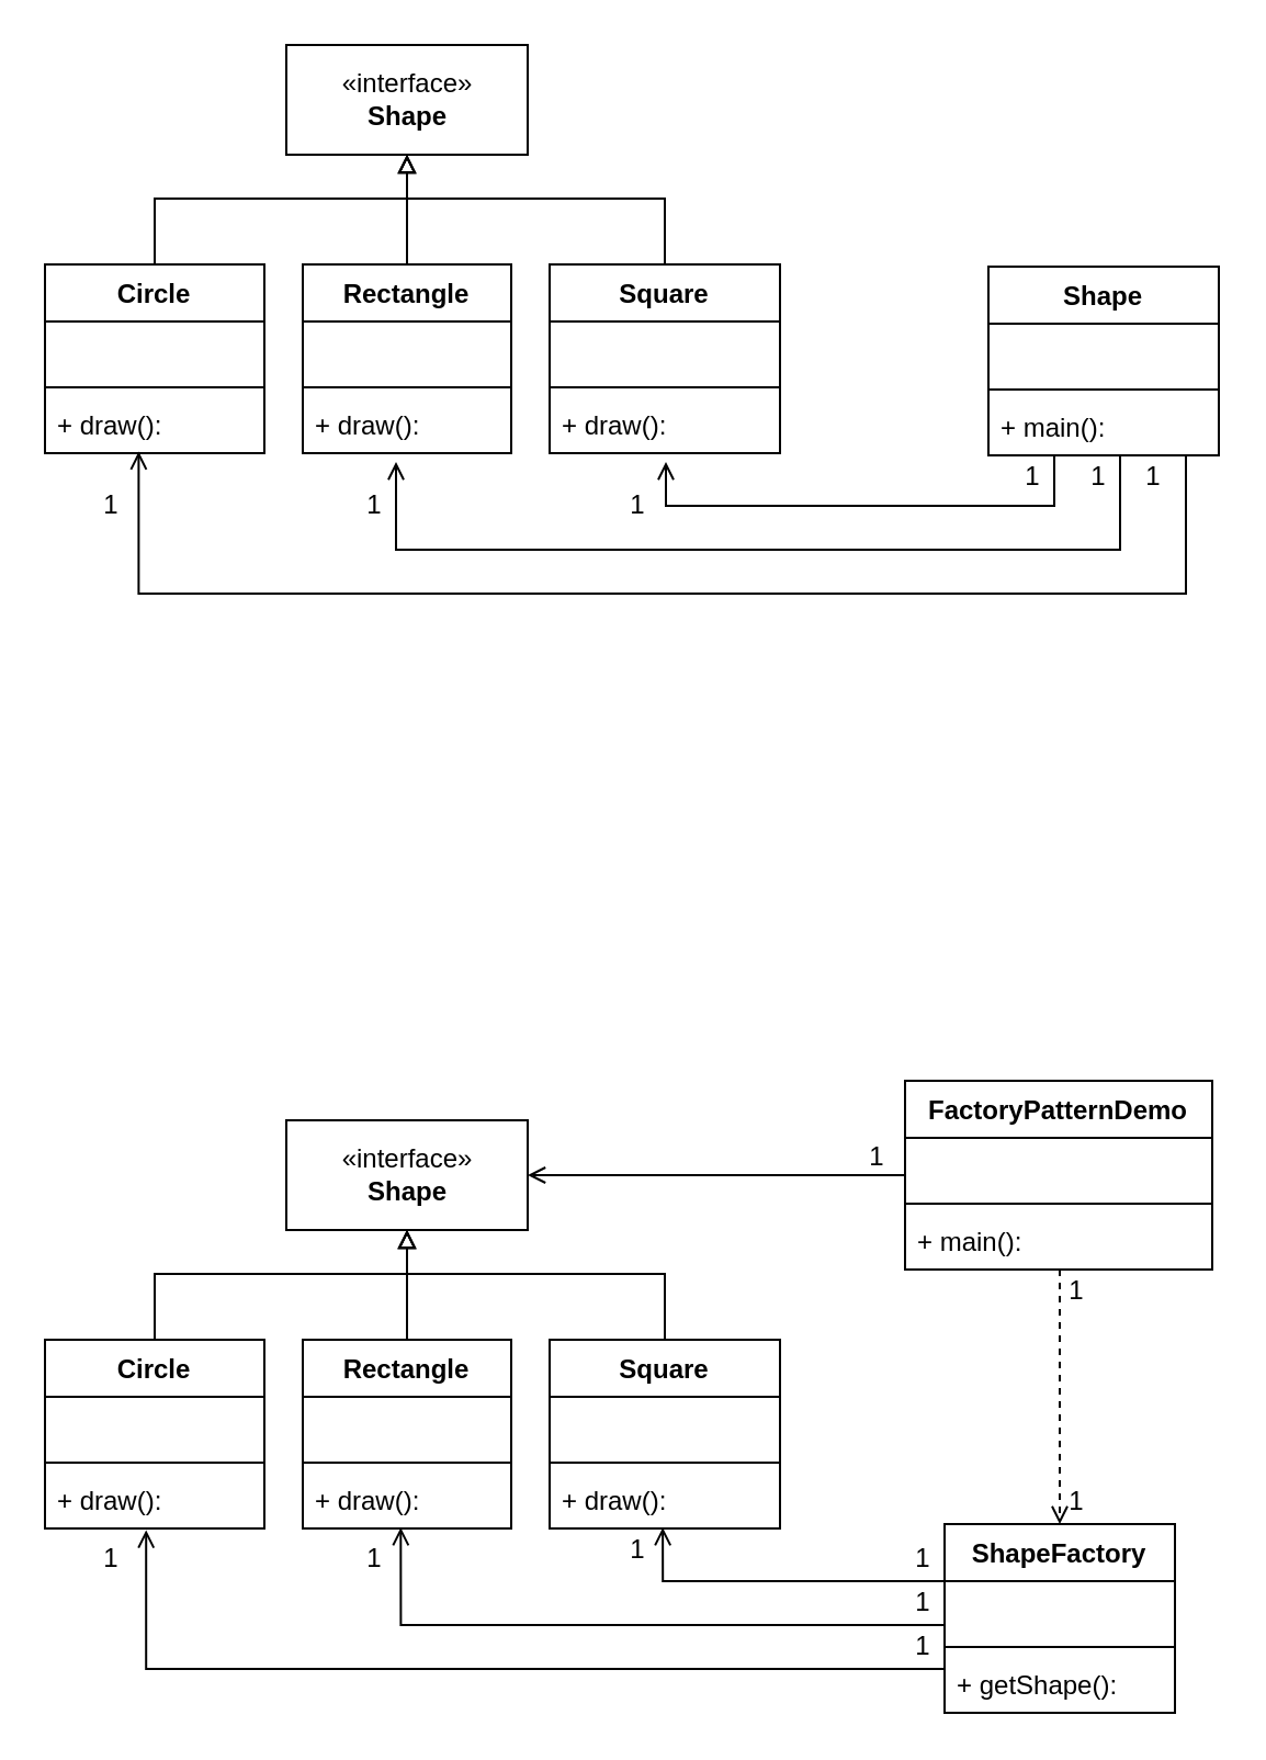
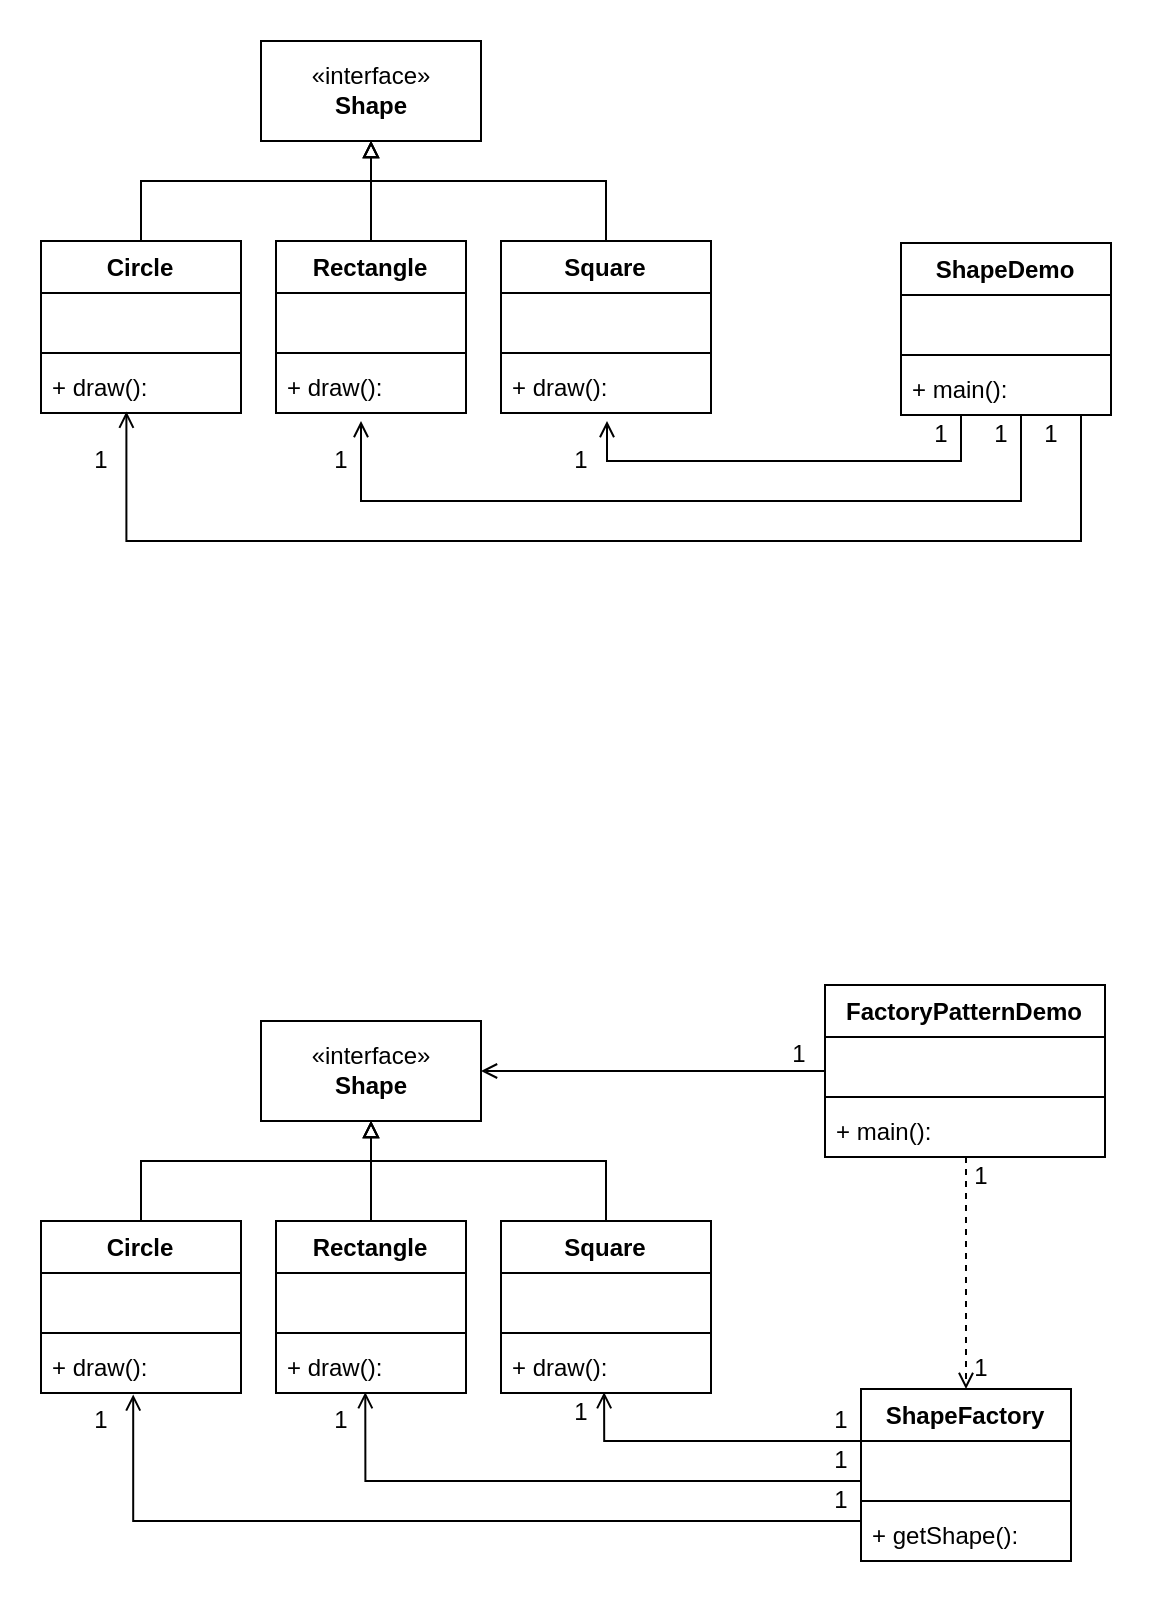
  <mxCell id="0" />
  <mxCell id="1" parent="0" />
  <mxCell id="2" style="edgeStyle=orthogonalEdgeStyle;rounded=0;orthogonalLoop=1;jettySize=auto;html=1;entryX=0.5;entryY=1;entryDx=0;entryDy=0;endArrow=block;endFill=0;" edge="1" parent="1" source="3" target="7"><mxGeometry relative="1" as="geometry"><Array as="points"><mxPoint x="70" y="90" /><mxPoint x="185" y="90" /></Array></mxGeometry></mxCell>
  <mxCell id="3" value="Circle" style="swimlane;fontStyle=1;align=center;verticalAlign=top;childLayout=stackLayout;horizontal=1;startSize=26;horizontalStack=0;resizeParent=1;resizeParentMax=0;resizeLast=0;collapsible=1;marginBottom=0;" vertex="1" parent="1"><mxGeometry x="20" y="120" width="100" height="86" as="geometry" /></mxCell>
  <mxCell id="4" value="   " style="text;strokeColor=none;fillColor=none;align=left;verticalAlign=top;spacingLeft=4;spacingRight=4;overflow=hidden;rotatable=0;points=[[0,0.5],[1,0.5]];portConstraint=eastwest;" vertex="1" parent="3"><mxGeometry y="26" width="100" height="26" as="geometry" /></mxCell>
  <mxCell id="5" value="" style="line;strokeWidth=1;fillColor=none;align=left;verticalAlign=middle;spacingTop=-1;spacingLeft=3;spacingRight=3;rotatable=0;labelPosition=right;points=[];portConstraint=eastwest;" vertex="1" parent="3"><mxGeometry y="52" width="100" height="8" as="geometry" /></mxCell>
  <mxCell id="6" value="+ draw(): " style="text;strokeColor=none;fillColor=none;align=left;verticalAlign=top;spacingLeft=4;spacingRight=4;overflow=hidden;rotatable=0;points=[[0,0.5],[1,0.5]];portConstraint=eastwest;" vertex="1" parent="3"><mxGeometry y="60" width="100" height="26" as="geometry" /></mxCell>
  <mxCell id="7" value="«interface»&lt;br&gt;&lt;b&gt;Shape&lt;/b&gt;" style="html=1;" vertex="1" parent="1"><mxGeometry x="130" y="20" width="110" height="50" as="geometry" /></mxCell>
  <mxCell id="8" style="edgeStyle=orthogonalEdgeStyle;rounded=0;orthogonalLoop=1;jettySize=auto;html=1;entryX=0.5;entryY=1;entryDx=0;entryDy=0;endArrow=block;endFill=0;" edge="1" parent="1" source="9" target="7"><mxGeometry relative="1" as="geometry" /></mxCell>
  <mxCell id="9" value="Rectangle" style="swimlane;fontStyle=1;align=center;verticalAlign=top;childLayout=stackLayout;horizontal=1;startSize=26;horizontalStack=0;resizeParent=1;resizeParentMax=0;resizeLast=0;collapsible=1;marginBottom=0;" vertex="1" parent="1"><mxGeometry x="137.5" y="120" width="95" height="86" as="geometry" /></mxCell>
  <mxCell id="10" value="   " style="text;strokeColor=none;fillColor=none;align=left;verticalAlign=top;spacingLeft=4;spacingRight=4;overflow=hidden;rotatable=0;points=[[0,0.5],[1,0.5]];portConstraint=eastwest;" vertex="1" parent="9"><mxGeometry y="26" width="95" height="26" as="geometry" /></mxCell>
  <mxCell id="11" value="" style="line;strokeWidth=1;fillColor=none;align=left;verticalAlign=middle;spacingTop=-1;spacingLeft=3;spacingRight=3;rotatable=0;labelPosition=right;points=[];portConstraint=eastwest;" vertex="1" parent="9"><mxGeometry y="52" width="95" height="8" as="geometry" /></mxCell>
  <mxCell id="12" value="+ draw(): " style="text;strokeColor=none;fillColor=none;align=left;verticalAlign=top;spacingLeft=4;spacingRight=4;overflow=hidden;rotatable=0;points=[[0,0.5],[1,0.5]];portConstraint=eastwest;" vertex="1" parent="9"><mxGeometry y="60" width="95" height="26" as="geometry" /></mxCell>
  <mxCell id="13" style="edgeStyle=orthogonalEdgeStyle;rounded=0;orthogonalLoop=1;jettySize=auto;html=1;endArrow=block;endFill=0;" edge="1" parent="1" source="14" target="7"><mxGeometry relative="1" as="geometry"><Array as="points"><mxPoint x="303" y="90" /><mxPoint x="185" y="90" /></Array></mxGeometry></mxCell>
  <mxCell id="14" value="Square" style="swimlane;fontStyle=1;align=center;verticalAlign=top;childLayout=stackLayout;horizontal=1;startSize=26;horizontalStack=0;resizeParent=1;resizeParentMax=0;resizeLast=0;collapsible=1;marginBottom=0;" vertex="1" parent="1"><mxGeometry x="250" y="120" width="105" height="86" as="geometry" /></mxCell>
  <mxCell id="15" value="   " style="text;strokeColor=none;fillColor=none;align=left;verticalAlign=top;spacingLeft=4;spacingRight=4;overflow=hidden;rotatable=0;points=[[0,0.5],[1,0.5]];portConstraint=eastwest;" vertex="1" parent="14"><mxGeometry y="26" width="105" height="26" as="geometry" /></mxCell>
  <mxCell id="16" value="" style="line;strokeWidth=1;fillColor=none;align=left;verticalAlign=middle;spacingTop=-1;spacingLeft=3;spacingRight=3;rotatable=0;labelPosition=right;points=[];portConstraint=eastwest;" vertex="1" parent="14"><mxGeometry y="52" width="105" height="8" as="geometry" /></mxCell>
  <mxCell id="17" value="+ draw(): " style="text;strokeColor=none;fillColor=none;align=left;verticalAlign=top;spacingLeft=4;spacingRight=4;overflow=hidden;rotatable=0;points=[[0,0.5],[1,0.5]];portConstraint=eastwest;" vertex="1" parent="14"><mxGeometry y="60" width="105" height="26" as="geometry" /></mxCell>
  <mxCell id="18" style="edgeStyle=orthogonalEdgeStyle;rounded=0;orthogonalLoop=1;jettySize=auto;html=1;endArrow=open;endFill=0;" edge="1" parent="1" source="21"><mxGeometry relative="1" as="geometry"><mxPoint x="303" y="210" as="targetPoint" /><Array as="points"><mxPoint x="480" y="230" /><mxPoint x="303" y="230" /></Array></mxGeometry></mxCell>
  <mxCell id="19" style="edgeStyle=orthogonalEdgeStyle;rounded=0;orthogonalLoop=1;jettySize=auto;html=1;endArrow=open;endFill=0;" edge="1" parent="1" source="21"><mxGeometry relative="1" as="geometry"><mxPoint x="180" y="210" as="targetPoint" /><Array as="points"><mxPoint x="510" y="250" /><mxPoint x="180" y="250" /></Array></mxGeometry></mxCell>
  <mxCell id="20" style="edgeStyle=orthogonalEdgeStyle;rounded=0;orthogonalLoop=1;jettySize=auto;html=1;entryX=0.427;entryY=0.973;entryDx=0;entryDy=0;entryPerimeter=0;endArrow=open;endFill=0;" edge="1" parent="1" source="21" target="6"><mxGeometry relative="1" as="geometry"><Array as="points"><mxPoint x="540" y="270" /><mxPoint x="63" y="270" /></Array></mxGeometry></mxCell>
- <mxCell id="21" value="Shape" style="swimlane;fontStyle=1;align=center;verticalAlign=top;childLayout=stackLayout;horizontal=1;startSize=26;horizontalStack=0;resizeParent=1;resizeParentMax=0;resizeLast=0;collapsible=1;marginBottom=0;" vertex="1" parent="1"><mxGeometry x="450" y="121" width="105" height="86" as="geometry" /></mxCell>
+ <mxCell id="21" value="ShapeDemo" style="swimlane;fontStyle=1;align=center;verticalAlign=top;childLayout=stackLayout;horizontal=1;startSize=26;horizontalStack=0;resizeParent=1;resizeParentMax=0;resizeLast=0;collapsible=1;marginBottom=0;" vertex="1" parent="1"><mxGeometry x="450" y="121" width="105" height="86" as="geometry" /></mxCell>
  <mxCell id="22" value="   " style="text;strokeColor=none;fillColor=none;align=left;verticalAlign=top;spacingLeft=4;spacingRight=4;overflow=hidden;rotatable=0;points=[[0,0.5],[1,0.5]];portConstraint=eastwest;" vertex="1" parent="21"><mxGeometry y="26" width="105" height="26" as="geometry" /></mxCell>
  <mxCell id="23" value="" style="line;strokeWidth=1;fillColor=none;align=left;verticalAlign=middle;spacingTop=-1;spacingLeft=3;spacingRight=3;rotatable=0;labelPosition=right;points=[];portConstraint=eastwest;" vertex="1" parent="21"><mxGeometry y="52" width="105" height="8" as="geometry" /></mxCell>
  <mxCell id="24" value="+ main(): " style="text;strokeColor=none;fillColor=none;align=left;verticalAlign=top;spacingLeft=4;spacingRight=4;overflow=hidden;rotatable=0;points=[[0,0.5],[1,0.5]];portConstraint=eastwest;" vertex="1" parent="21"><mxGeometry y="60" width="105" height="26" as="geometry" /></mxCell>
  <mxCell id="25" style="edgeStyle=orthogonalEdgeStyle;rounded=0;orthogonalLoop=1;jettySize=auto;html=1;entryX=0.5;entryY=1;entryDx=0;entryDy=0;endArrow=block;endFill=0;" edge="1" parent="1" source="26" target="30"><mxGeometry relative="1" as="geometry"><Array as="points"><mxPoint x="70" y="580" /><mxPoint x="185" y="580" /></Array></mxGeometry></mxCell>
  <mxCell id="26" value="Circle" style="swimlane;fontStyle=1;align=center;verticalAlign=top;childLayout=stackLayout;horizontal=1;startSize=26;horizontalStack=0;resizeParent=1;resizeParentMax=0;resizeLast=0;collapsible=1;marginBottom=0;" vertex="1" parent="1"><mxGeometry x="20" y="610" width="100" height="86" as="geometry" /></mxCell>
  <mxCell id="27" value="   " style="text;strokeColor=none;fillColor=none;align=left;verticalAlign=top;spacingLeft=4;spacingRight=4;overflow=hidden;rotatable=0;points=[[0,0.5],[1,0.5]];portConstraint=eastwest;" vertex="1" parent="26"><mxGeometry y="26" width="100" height="26" as="geometry" /></mxCell>
  <mxCell id="28" value="" style="line;strokeWidth=1;fillColor=none;align=left;verticalAlign=middle;spacingTop=-1;spacingLeft=3;spacingRight=3;rotatable=0;labelPosition=right;points=[];portConstraint=eastwest;" vertex="1" parent="26"><mxGeometry y="52" width="100" height="8" as="geometry" /></mxCell>
  <mxCell id="29" value="+ draw(): " style="text;strokeColor=none;fillColor=none;align=left;verticalAlign=top;spacingLeft=4;spacingRight=4;overflow=hidden;rotatable=0;points=[[0,0.5],[1,0.5]];portConstraint=eastwest;" vertex="1" parent="26"><mxGeometry y="60" width="100" height="26" as="geometry" /></mxCell>
  <mxCell id="30" value="«interface»&lt;br&gt;&lt;b&gt;Shape&lt;/b&gt;" style="html=1;" vertex="1" parent="1"><mxGeometry x="130" y="510" width="110" height="50" as="geometry" /></mxCell>
  <mxCell id="31" style="edgeStyle=orthogonalEdgeStyle;rounded=0;orthogonalLoop=1;jettySize=auto;html=1;entryX=0.5;entryY=1;entryDx=0;entryDy=0;endArrow=block;endFill=0;" edge="1" parent="1" source="32" target="30"><mxGeometry relative="1" as="geometry" /></mxCell>
  <mxCell id="32" value="Rectangle" style="swimlane;fontStyle=1;align=center;verticalAlign=top;childLayout=stackLayout;horizontal=1;startSize=26;horizontalStack=0;resizeParent=1;resizeParentMax=0;resizeLast=0;collapsible=1;marginBottom=0;" vertex="1" parent="1"><mxGeometry x="137.5" y="610" width="95" height="86" as="geometry" /></mxCell>
  <mxCell id="33" value="   " style="text;strokeColor=none;fillColor=none;align=left;verticalAlign=top;spacingLeft=4;spacingRight=4;overflow=hidden;rotatable=0;points=[[0,0.5],[1,0.5]];portConstraint=eastwest;" vertex="1" parent="32"><mxGeometry y="26" width="95" height="26" as="geometry" /></mxCell>
  <mxCell id="34" value="" style="line;strokeWidth=1;fillColor=none;align=left;verticalAlign=middle;spacingTop=-1;spacingLeft=3;spacingRight=3;rotatable=0;labelPosition=right;points=[];portConstraint=eastwest;" vertex="1" parent="32"><mxGeometry y="52" width="95" height="8" as="geometry" /></mxCell>
  <mxCell id="35" value="+ draw(): " style="text;strokeColor=none;fillColor=none;align=left;verticalAlign=top;spacingLeft=4;spacingRight=4;overflow=hidden;rotatable=0;points=[[0,0.5],[1,0.5]];portConstraint=eastwest;" vertex="1" parent="32"><mxGeometry y="60" width="95" height="26" as="geometry" /></mxCell>
  <mxCell id="36" style="edgeStyle=orthogonalEdgeStyle;rounded=0;orthogonalLoop=1;jettySize=auto;html=1;endArrow=block;endFill=0;" edge="1" parent="1" source="37" target="30"><mxGeometry relative="1" as="geometry"><Array as="points"><mxPoint x="303" y="580" /><mxPoint x="185" y="580" /></Array></mxGeometry></mxCell>
  <mxCell id="37" value="Square" style="swimlane;fontStyle=1;align=center;verticalAlign=top;childLayout=stackLayout;horizontal=1;startSize=26;horizontalStack=0;resizeParent=1;resizeParentMax=0;resizeLast=0;collapsible=1;marginBottom=0;" vertex="1" parent="1"><mxGeometry x="250" y="610" width="105" height="86" as="geometry" /></mxCell>
  <mxCell id="38" value="   " style="text;strokeColor=none;fillColor=none;align=left;verticalAlign=top;spacingLeft=4;spacingRight=4;overflow=hidden;rotatable=0;points=[[0,0.5],[1,0.5]];portConstraint=eastwest;" vertex="1" parent="37"><mxGeometry y="26" width="105" height="26" as="geometry" /></mxCell>
  <mxCell id="39" value="" style="line;strokeWidth=1;fillColor=none;align=left;verticalAlign=middle;spacingTop=-1;spacingLeft=3;spacingRight=3;rotatable=0;labelPosition=right;points=[];portConstraint=eastwest;" vertex="1" parent="37"><mxGeometry y="52" width="105" height="8" as="geometry" /></mxCell>
  <mxCell id="40" value="+ draw(): " style="text;strokeColor=none;fillColor=none;align=left;verticalAlign=top;spacingLeft=4;spacingRight=4;overflow=hidden;rotatable=0;points=[[0,0.5],[1,0.5]];portConstraint=eastwest;" vertex="1" parent="37"><mxGeometry y="60" width="105" height="26" as="geometry" /></mxCell>
  <mxCell id="41" style="edgeStyle=orthogonalEdgeStyle;rounded=0;orthogonalLoop=1;jettySize=auto;html=1;entryX=0.47;entryY=0.984;entryDx=0;entryDy=0;entryPerimeter=0;endArrow=open;endFill=0;" edge="1" parent="1" source="44" target="35"><mxGeometry relative="1" as="geometry"><Array as="points"><mxPoint x="182" y="740" /></Array></mxGeometry></mxCell>
  <mxCell id="42" style="edgeStyle=orthogonalEdgeStyle;rounded=0;orthogonalLoop=1;jettySize=auto;html=1;entryX=0.491;entryY=0.984;entryDx=0;entryDy=0;entryPerimeter=0;endArrow=open;endFill=0;" edge="1" parent="1" source="44" target="40"><mxGeometry relative="1" as="geometry"><Array as="points"><mxPoint x="302" y="720" /></Array></mxGeometry></mxCell>
  <mxCell id="43" style="edgeStyle=orthogonalEdgeStyle;rounded=0;orthogonalLoop=1;jettySize=auto;html=1;entryX=0.461;entryY=1.027;entryDx=0;entryDy=0;entryPerimeter=0;endArrow=open;endFill=0;" edge="1" parent="1" source="44" target="29"><mxGeometry relative="1" as="geometry"><Array as="points"><mxPoint x="66" y="760" /></Array></mxGeometry></mxCell>
  <mxCell id="44" value="ShapeFactory" style="swimlane;fontStyle=1;align=center;verticalAlign=top;childLayout=stackLayout;horizontal=1;startSize=26;horizontalStack=0;resizeParent=1;resizeParentMax=0;resizeLast=0;collapsible=1;marginBottom=0;" vertex="1" parent="1"><mxGeometry x="430" y="694" width="105" height="86" as="geometry" /></mxCell>
  <mxCell id="45" value="   " style="text;strokeColor=none;fillColor=none;align=left;verticalAlign=top;spacingLeft=4;spacingRight=4;overflow=hidden;rotatable=0;points=[[0,0.5],[1,0.5]];portConstraint=eastwest;" vertex="1" parent="44"><mxGeometry y="26" width="105" height="26" as="geometry" /></mxCell>
  <mxCell id="46" value="" style="line;strokeWidth=1;fillColor=none;align=left;verticalAlign=middle;spacingTop=-1;spacingLeft=3;spacingRight=3;rotatable=0;labelPosition=right;points=[];portConstraint=eastwest;" vertex="1" parent="44"><mxGeometry y="52" width="105" height="8" as="geometry" /></mxCell>
  <mxCell id="47" value="+ getShape(): " style="text;strokeColor=none;fillColor=none;align=left;verticalAlign=top;spacingLeft=4;spacingRight=4;overflow=hidden;rotatable=0;points=[[0,0.5],[1,0.5]];portConstraint=eastwest;" vertex="1" parent="44"><mxGeometry y="60" width="105" height="26" as="geometry" /></mxCell>
  <mxCell id="48" style="edgeStyle=orthogonalEdgeStyle;rounded=0;orthogonalLoop=1;jettySize=auto;html=1;entryX=1;entryY=0.5;entryDx=0;entryDy=0;endArrow=open;endFill=0;" edge="1" parent="1" source="50" target="30"><mxGeometry relative="1" as="geometry" /></mxCell>
  <mxCell id="49" style="edgeStyle=orthogonalEdgeStyle;rounded=0;orthogonalLoop=1;jettySize=auto;html=1;entryX=0.5;entryY=0;entryDx=0;entryDy=0;endArrow=open;endFill=0;dashed=1;" edge="1" parent="1" source="50" target="44"><mxGeometry relative="1" as="geometry"><Array as="points"><mxPoint x="483" y="636" /></Array></mxGeometry></mxCell>
  <mxCell id="50" value="FactoryPatternDemo" style="swimlane;fontStyle=1;align=center;verticalAlign=top;childLayout=stackLayout;horizontal=1;startSize=26;horizontalStack=0;resizeParent=1;resizeParentMax=0;resizeLast=0;collapsible=1;marginBottom=0;" vertex="1" parent="1"><mxGeometry x="412" y="492" width="140" height="86" as="geometry" /></mxCell>
  <mxCell id="51" value="   " style="text;strokeColor=none;fillColor=none;align=left;verticalAlign=top;spacingLeft=4;spacingRight=4;overflow=hidden;rotatable=0;points=[[0,0.5],[1,0.5]];portConstraint=eastwest;" vertex="1" parent="50"><mxGeometry y="26" width="140" height="26" as="geometry" /></mxCell>
  <mxCell id="52" value="" style="line;strokeWidth=1;fillColor=none;align=left;verticalAlign=middle;spacingTop=-1;spacingLeft=3;spacingRight=3;rotatable=0;labelPosition=right;points=[];portConstraint=eastwest;" vertex="1" parent="50"><mxGeometry y="52" width="140" height="8" as="geometry" /></mxCell>
  <mxCell id="53" value="+ main(): " style="text;strokeColor=none;fillColor=none;align=left;verticalAlign=top;spacingLeft=4;spacingRight=4;overflow=hidden;rotatable=0;points=[[0,0.5],[1,0.5]];portConstraint=eastwest;" vertex="1" parent="50"><mxGeometry y="60" width="140" height="26" as="geometry" /></mxCell>
  <mxCell id="54" value="1" style="text;html=1;align=center;verticalAlign=middle;resizable=0;points=[];autosize=1;" vertex="1" parent="1"><mxGeometry x="389" y="517" width="20" height="20" as="geometry" /></mxCell>
  <mxCell id="55" value="1" style="text;html=1;align=center;verticalAlign=middle;resizable=0;points=[];autosize=1;" vertex="1" parent="1"><mxGeometry x="480" y="674" width="20" height="20" as="geometry" /></mxCell>
  <mxCell id="56" value="1" style="text;html=1;align=center;verticalAlign=middle;resizable=0;points=[];autosize=1;" vertex="1" parent="1"><mxGeometry x="480" y="578" width="20" height="20" as="geometry" /></mxCell>
  <mxCell id="57" value="1" style="text;html=1;align=center;verticalAlign=middle;resizable=0;points=[];autosize=1;" vertex="1" parent="1"><mxGeometry x="410" y="700" width="20" height="20" as="geometry" /></mxCell>
  <mxCell id="58" value="1" style="text;html=1;align=center;verticalAlign=middle;resizable=0;points=[];autosize=1;" vertex="1" parent="1"><mxGeometry x="410" y="720" width="20" height="20" as="geometry" /></mxCell>
  <mxCell id="59" value="1" style="text;html=1;align=center;verticalAlign=middle;resizable=0;points=[];autosize=1;" vertex="1" parent="1"><mxGeometry x="410" y="740" width="20" height="20" as="geometry" /></mxCell>
  <mxCell id="60" value="1" style="text;html=1;align=center;verticalAlign=middle;resizable=0;points=[];autosize=1;" vertex="1" parent="1"><mxGeometry x="40" y="700" width="20" height="20" as="geometry" /></mxCell>
  <mxCell id="61" value="1" style="text;html=1;align=center;verticalAlign=middle;resizable=0;points=[];autosize=1;" vertex="1" parent="1"><mxGeometry x="160" y="700" width="20" height="20" as="geometry" /></mxCell>
  <mxCell id="62" value="1" style="text;html=1;align=center;verticalAlign=middle;resizable=0;points=[];autosize=1;" vertex="1" parent="1"><mxGeometry x="280" y="696" width="20" height="20" as="geometry" /></mxCell>
  <mxCell id="63" value="1" style="text;html=1;align=center;verticalAlign=middle;resizable=0;points=[];autosize=1;" vertex="1" parent="1"><mxGeometry x="460" y="207" width="20" height="20" as="geometry" /></mxCell>
  <mxCell id="64" value="1" style="text;html=1;align=center;verticalAlign=middle;resizable=0;points=[];autosize=1;" vertex="1" parent="1"><mxGeometry x="490" y="207" width="20" height="20" as="geometry" /></mxCell>
  <mxCell id="65" value="1" style="text;html=1;align=center;verticalAlign=middle;resizable=0;points=[];autosize=1;" vertex="1" parent="1"><mxGeometry x="515" y="207" width="20" height="20" as="geometry" /></mxCell>
  <mxCell id="66" value="1" style="text;html=1;align=center;verticalAlign=middle;resizable=0;points=[];autosize=1;" vertex="1" parent="1"><mxGeometry x="40" y="220" width="20" height="20" as="geometry" /></mxCell>
  <mxCell id="67" value="1" style="text;html=1;align=center;verticalAlign=middle;resizable=0;points=[];autosize=1;" vertex="1" parent="1"><mxGeometry x="160" y="220" width="20" height="20" as="geometry" /></mxCell>
  <mxCell id="68" value="1" style="text;html=1;align=center;verticalAlign=middle;resizable=0;points=[];autosize=1;" vertex="1" parent="1"><mxGeometry x="280" y="220" width="20" height="20" as="geometry" /></mxCell>
